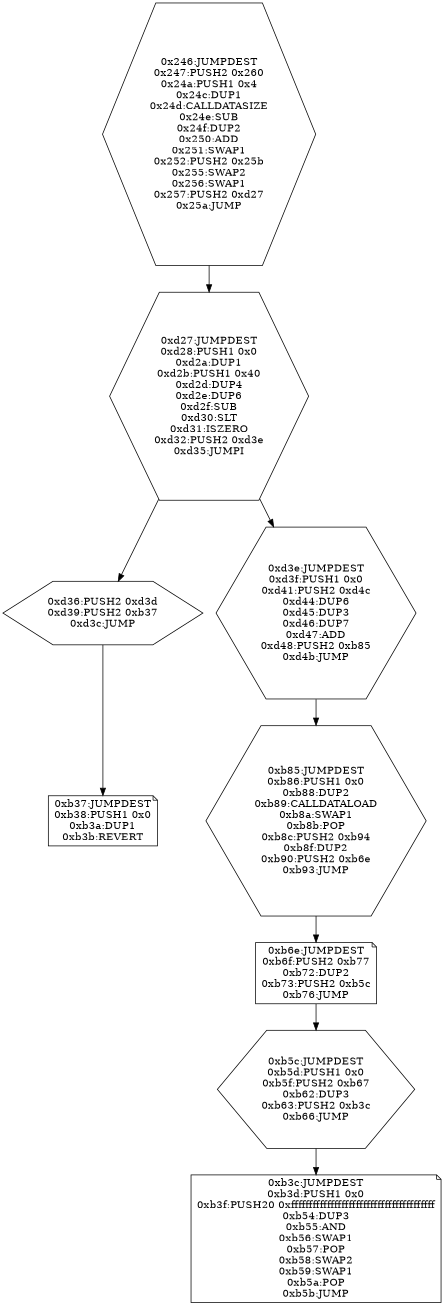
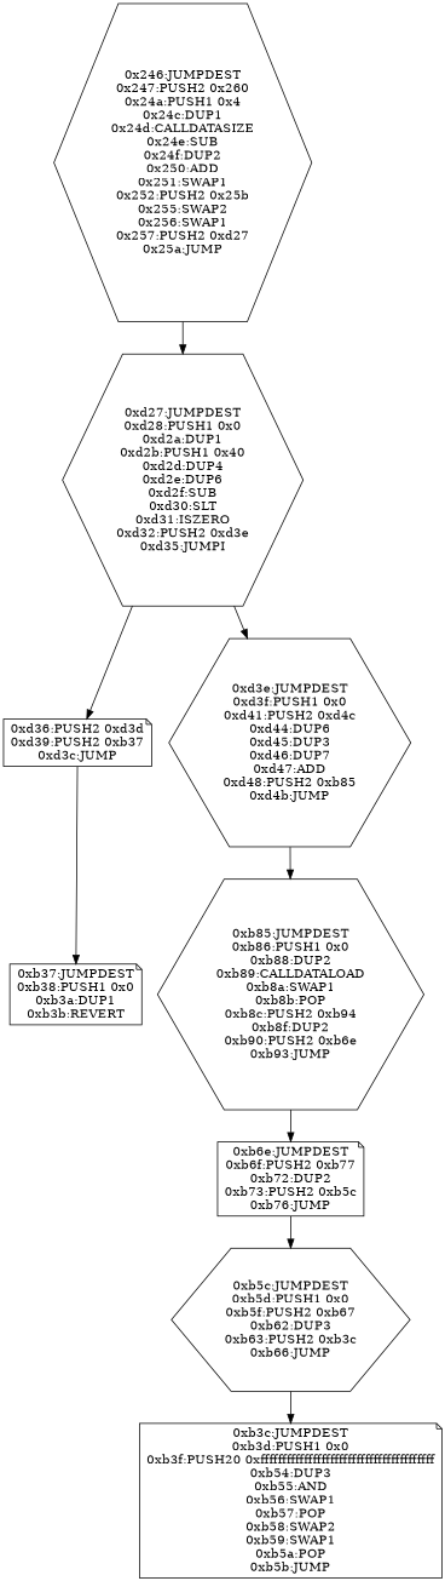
  digraph {
    node [shape=hexagon]
    n1 [label="0x246:JUMPDEST\n0x247:PUSH2 0x260\n0x24a:PUSH1 0x4\n0x24c:DUP1\n0x24d:CALLDATASIZE\n0x24e:SUB\n0x24f:DUP2\n0x250:ADD\n0x251:SWAP1\n0x252:PUSH2 0x25b\n0x255:SWAP2\n0x256:SWAP1\n0x257:PUSH2 0xd27\n0x25a:JUMP"]
    n2 [label="0xd27:JUMPDEST\n0xd28:PUSH1 0x0\n0xd2a:DUP1\n0xd2b:PUSH1 0x40\n0xd2d:DUP4\n0xd2e:DUP6\n0xd2f:SUB\n0xd30:SLT\n0xd31:ISZERO\n0xd32:PUSH2 0xd3e\n0xd35:JUMPI"]
-   n3 [label="0xd36:PUSH2 0xd3d\n0xd39:PUSH2 0xb37\n0xd3c:JUMP"]
+   n3 [label="0xd36:PUSH2 0xd3d\n0xd39:PUSH2 0xb37\n0xd3c:JUMP" shape=note]
    n4 [label="0xd3e:JUMPDEST\n0xd3f:PUSH1 0x0\n0xd41:PUSH2 0xd4c\n0xd44:DUP6\n0xd45:DUP3\n0xd46:DUP7\n0xd47:ADD\n0xd48:PUSH2 0xb85\n0xd4b:JUMP"]
    n5 [label="0xb37:JUMPDEST\n0xb38:PUSH1 0x0\n0xb3a:DUP1\n0xb3b:REVERT" shape=note]
    n6 [label="0xb85:JUMPDEST\n0xb86:PUSH1 0x0\n0xb88:DUP2\n0xb89:CALLDATALOAD\n0xb8a:SWAP1\n0xb8b:POP\n0xb8c:PUSH2 0xb94\n0xb8f:DUP2\n0xb90:PUSH2 0xb6e\n0xb93:JUMP"]
    n7 [label="0xb6e:JUMPDEST\n0xb6f:PUSH2 0xb77\n0xb72:DUP2\n0xb73:PUSH2 0xb5c\n0xb76:JUMP" shape=note]
    n8 [label="0xb5c:JUMPDEST\n0xb5d:PUSH1 0x0\n0xb5f:PUSH2 0xb67\n0xb62:DUP3\n0xb63:PUSH2 0xb3c\n0xb66:JUMP"]
    n9 [label="0xb3c:JUMPDEST\n0xb3d:PUSH1 0x0\n0xb3f:PUSH20 0xffffffffffffffffffffffffffffffffffffffff\n0xb54:DUP3\n0xb55:AND\n0xb56:SWAP1\n0xb57:POP\n0xb58:SWAP2\n0xb59:SWAP1\n0xb5a:POP\n0xb5b:JUMP" shape=note]
    n1 -> n2
    n2 -> n3
    n2 -> n4
    n3 -> n5
    n4 -> n6
    n6 -> n7
    n7 -> n8
    n8 -> n9
  }
